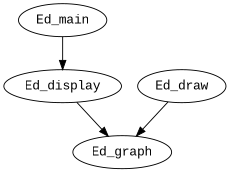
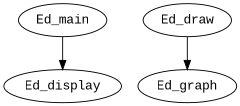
  digraph {
    fontname="Liberation Mono"
    rankdir=TB
    node [fontname="Liberation Mono"]
    edge [fontname="Liberation Mono"]
    Ed_main
    Ed_display
    Ed_graph
    Ed_draw
    Ed_main -> Ed_display
-   Ed_display -> Ed_graph
    Ed_draw -> Ed_graph
  }
